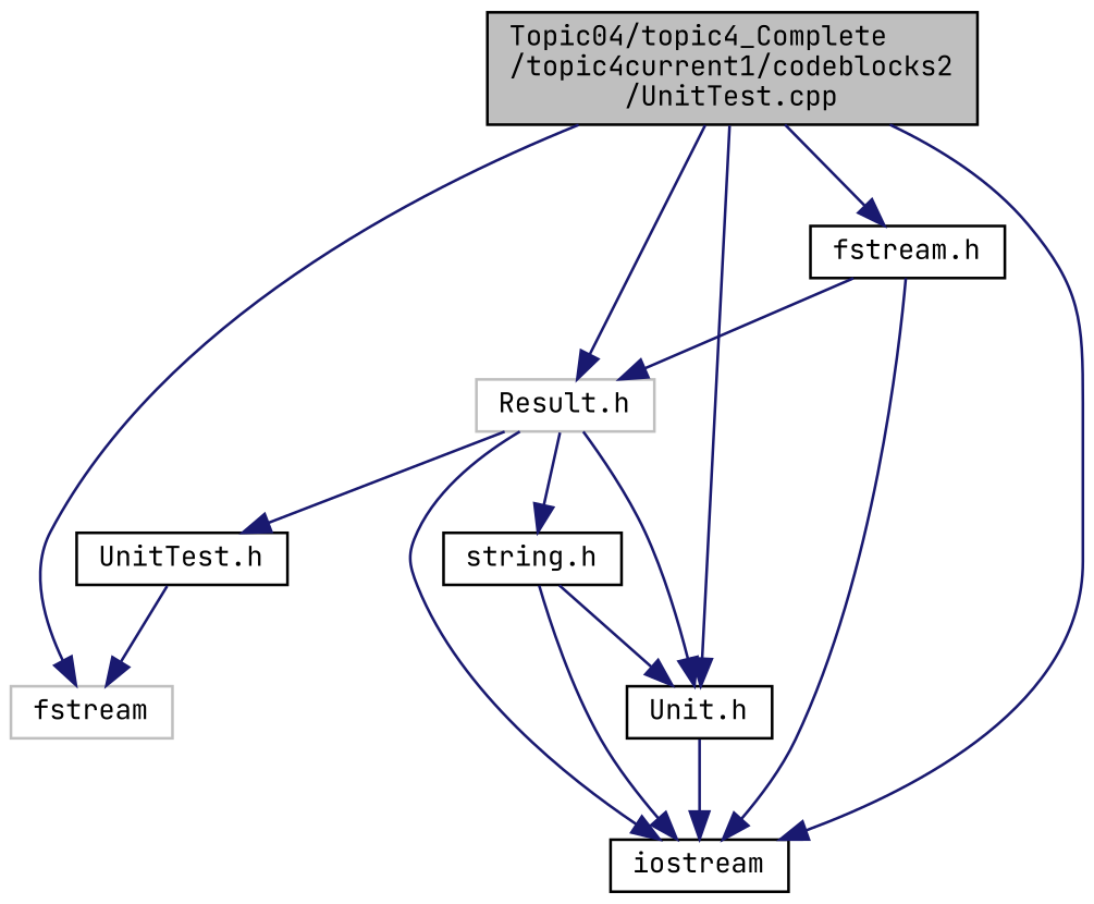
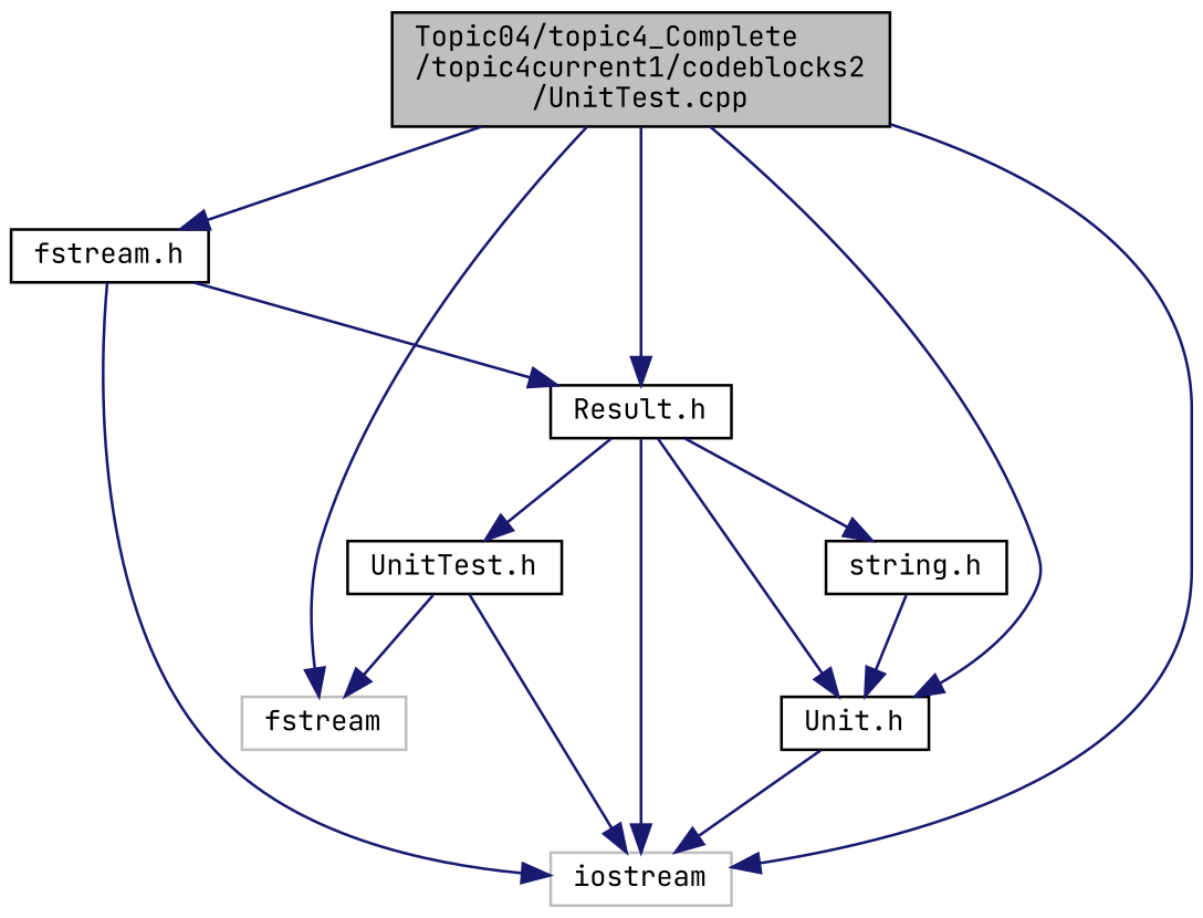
  digraph {
    fontname="JetBrains Mono"
    node [color=black fillcolor=white fontname="JetBrains Mono" fontsize=10 shape=record style=filled]
    edge [color=midnightblue fontname="JetBrains Mono" fontsize=10 labelfontname=Helvetica labelfontsize=10 style=solid]
    n1 [fillcolor=grey75 fontcolor=black height=0.2 label="Topic04/topic4_Complete\l/topic4current1/codeblocks2\l/UnitTest.cpp" width=0.4]
-   n2 [height=0.2 label=iostream width=0.4]
+   n2 [color=grey75 height=0.2 label=iostream width=0.4]
    n3 [color=grey75 height=0.2 label=fstream width=0.4]
    n4 [height=0.2 label="Unit.h" width=0.4]
    n5 [height=0.2 label="fstream.h" width=0.4]
-   n6 [color=grey75 height=0.2 label="Result.h" width=0.4]
+   n6 [height=0.2 label="Result.h" width=0.4]
    n7 [height=0.2 label="string.h" width=0.4]
    n8 [height=0.2 label="UnitTest.h" width=0.4]
    n1 -> n2
    n1 -> n3
    n1 -> n4
    n1 -> n5
    n1 -> n6
    n4 -> n2
    n5 -> n2
    n5 -> n6
    n6 -> n2
    n6 -> n4
    n6 -> n7
    n6 -> n8
    n7 -> n4
-   n7 -> n2
+   n8 -> n2
    n8 -> n3
  }
